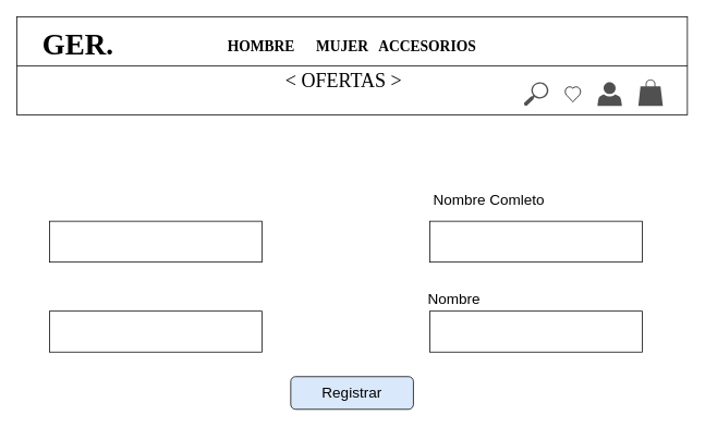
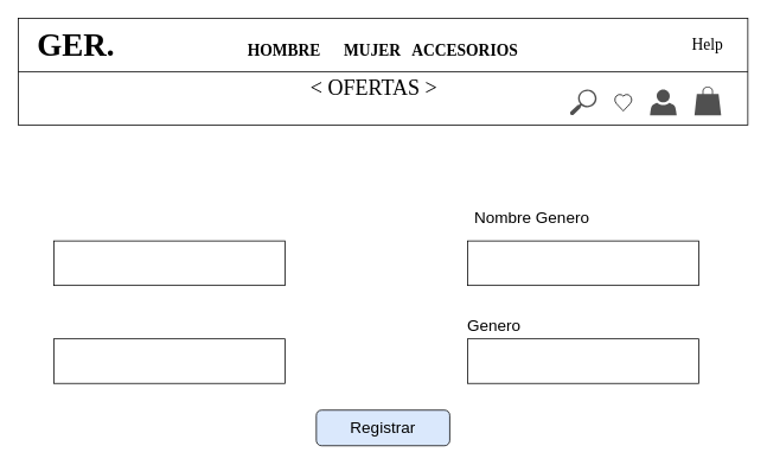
  <mxCell id="0" />
  <mxCell id="1" parent="0" />
  <mxCell id="2" value="" style="rounded=0;whiteSpace=wrap;html=1;" parent="1" vertex="1"><mxGeometry width="820" height="120" as="geometry" x="20" y="20" /></mxCell>
  <mxCell id="3" value="" style="endArrow=none;html=1;rounded=0;exitX=0;exitY=0.5;exitDx=0;exitDy=0;entryX=1;entryY=0.5;entryDx=0;entryDy=0;" parent="1" source="2" target="2" edge="1"><mxGeometry width="50" height="50" relative="1" as="geometry"><mxPoint x="410" y="280" as="sourcePoint" /><mxPoint x="460" y="230" as="targetPoint" /></mxGeometry></mxCell>
- <mxCell id="4" value="&lt;b&gt;&lt;font style=&quot;font-size: 36px&quot; face=&quot;Tahoma&quot;&gt;GER.&lt;/font&gt;&lt;/b&gt;" style="text;html=1;strokeColor=none;fillColor=none;align=center;verticalAlign=middle;whiteSpace=wrap;rounded=0;" parent="1" vertex="1"><mxGeometry x="40" y="25" width="110" height="60" as="geometry" /></mxCell>
+ <mxCell id="4" value="&lt;b&gt;&lt;font style=&quot;font-size: 36px&quot; face=&quot;Tahoma&quot;&gt;GER.&lt;/font&gt;&lt;/b&gt;" style="text;html=1;strokeColor=none;fillColor=none;align=center;verticalAlign=middle;whiteSpace=wrap;rounded=0;" parent="1" vertex="1"><mxGeometry x="30" width="110" height="60" as="geometry" y="20" /></mxCell>
  <mxCell id="5" value="&lt;font style=&quot;font-size: 18px&quot;&gt;&lt;b&gt;HOMBRE &lt;span style=&quot;white-space: pre&quot;&gt;&#09;&lt;/span&gt;MUJER &lt;span style=&quot;white-space: pre&quot;&gt;&#09;&lt;/span&gt;&amp;nbsp;ACCESORIOS&lt;/b&gt;&lt;/font&gt;" style="text;html=1;strokeColor=none;fillColor=none;align=center;verticalAlign=middle;whiteSpace=wrap;rounded=0;fontFamily=Tahoma;fontSize=36;" parent="1" vertex="1"><mxGeometry x="260" y="35" width="340" height="30" as="geometry" /></mxCell>
  <mxCell id="6" value="" style="sketch=0;pointerEvents=1;shadow=0;dashed=0;html=1;strokeColor=none;fillColor=#505050;labelPosition=center;verticalLabelPosition=bottom;verticalAlign=top;outlineConnect=0;align=center;shape=mxgraph.office.concepts.search;fontFamily=Tahoma;fontSize=18;" parent="1" vertex="1"><mxGeometry x="640" y="100" width="30" height="29" as="geometry" /></mxCell>
  <mxCell id="7" value="" style="verticalLabelPosition=bottom;verticalAlign=top;html=1;shape=mxgraph.basic.heart;fontFamily=Tahoma;fontSize=18;" parent="1" vertex="1"><mxGeometry x="690" y="105" width="20" height="19" as="geometry" /></mxCell>
  <mxCell id="8" value="" style="sketch=0;pointerEvents=1;shadow=0;dashed=0;html=1;strokeColor=none;fillColor=#505050;labelPosition=center;verticalLabelPosition=bottom;verticalAlign=top;outlineConnect=0;align=center;shape=mxgraph.office.users.user;fontFamily=Tahoma;fontSize=18;" parent="1" vertex="1"><mxGeometry x="730" y="100" width="30" height="29" as="geometry" /></mxCell>
  <mxCell id="9" value="" style="sketch=0;pointerEvents=1;shadow=0;dashed=0;html=1;strokeColor=none;fillColor=#505050;labelPosition=center;verticalLabelPosition=bottom;verticalAlign=top;outlineConnect=0;align=center;shape=mxgraph.office.concepts.marketplace_shopping_bag;fontFamily=Tahoma;fontSize=18;" parent="1" vertex="1"><mxGeometry x="780" y="96.5" width="30" height="32.5" as="geometry" /></mxCell>
+ <mxCell id="10" value="Help" style="text;html=1;strokeColor=none;fillColor=none;align=center;verticalAlign=middle;whiteSpace=wrap;rounded=0;fontFamily=Tahoma;fontSize=18;" parent="1" vertex="1"><mxGeometry x="765" y="35" width="60" height="30" as="geometry" /></mxCell>
  <mxCell id="11" value="&lt;font face=&quot;Lucida Console&quot; style=&quot;font-size: 24px&quot;&gt;&amp;lt; OFERTAS &amp;gt;&lt;/font&gt;" style="text;html=1;strokeColor=none;fillColor=none;align=center;verticalAlign=middle;whiteSpace=wrap;rounded=0;fontFamily=Tahoma;fontSize=18;" parent="1" vertex="1"><mxGeometry x="335" y="84" width="170" height="30" as="geometry" /></mxCell>
  <mxCell id="12" value="" style="rounded=0;whiteSpace=wrap;html=1;fontSize=18;" vertex="1" parent="1"><mxGeometry x="60" y="270" width="260" height="50" as="geometry" /></mxCell>
  <mxCell id="13" value="" style="rounded=0;whiteSpace=wrap;html=1;fontSize=18;" vertex="1" parent="1"><mxGeometry x="60" y="380" width="260" height="50" as="geometry" /></mxCell>
  <mxCell id="14" value="Registrar" style="rounded=1;whiteSpace=wrap;html=1;fontSize=18;fillColor=#dae8fc;" vertex="1" parent="1"><mxGeometry x="355" y="460" width="150" height="40" as="geometry" /></mxCell>
  <mxCell id="15" value="" style="rounded=0;whiteSpace=wrap;html=1;fontSize=18;" vertex="1" parent="1"><mxGeometry x="525" y="270" width="260" height="50" as="geometry" /></mxCell>
  <mxCell id="16" value="" style="rounded=0;whiteSpace=wrap;html=1;fontSize=18;" vertex="1" parent="1"><mxGeometry x="525" y="380" width="260" height="50" as="geometry" /></mxCell>
- <mxCell id="17" value="Nombre Comleto" style="text;html=1;strokeColor=none;fillColor=none;align=center;verticalAlign=middle;whiteSpace=wrap;rounded=0;fontSize=18;" vertex="1" parent="1"><mxGeometry x="525" y="230" width="145" height="30" as="geometry" /></mxCell>
- <mxCell id="18" value="Nombre" style="text;html=1;strokeColor=none;fillColor=none;align=center;verticalAlign=middle;whiteSpace=wrap;rounded=0;fontSize=18;" vertex="1" parent="1"><mxGeometry x="525" y="350" width="60" height="30" as="geometry" /></mxCell>
+ <mxCell id="17" value="Nombre Genero" style="text;html=1;strokeColor=none;fillColor=none;align=center;verticalAlign=middle;whiteSpace=wrap;rounded=0;fontSize=18;" vertex="1" parent="1"><mxGeometry x="525" y="230" width="145" height="30" as="geometry" /></mxCell>
+ <mxCell id="18" value="Genero" style="text;html=1;strokeColor=none;fillColor=none;align=center;verticalAlign=middle;whiteSpace=wrap;rounded=0;fontSize=18;" vertex="1" parent="1"><mxGeometry x="525" y="350" width="60" height="30" as="geometry" /></mxCell>
